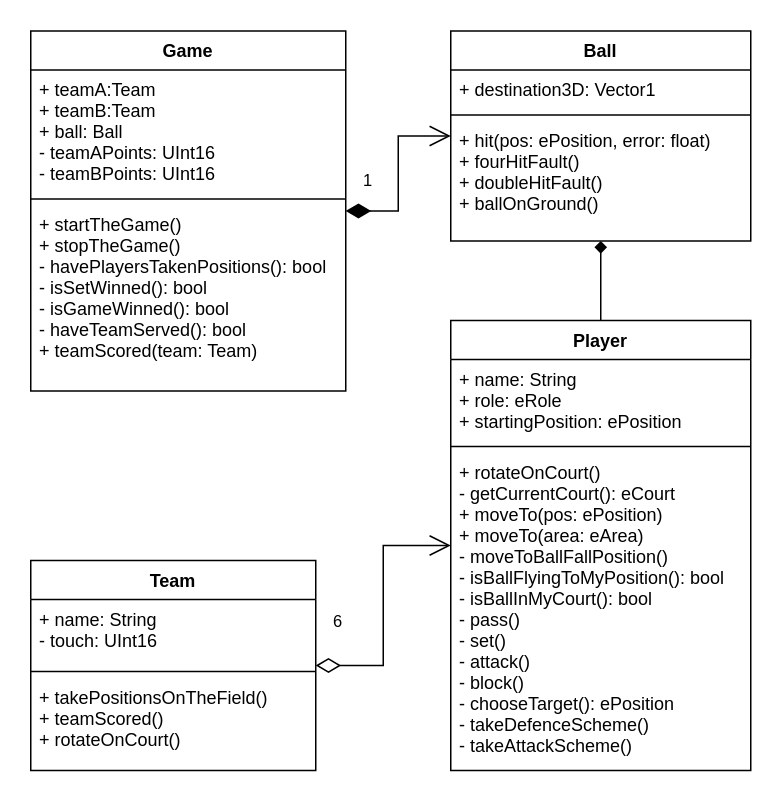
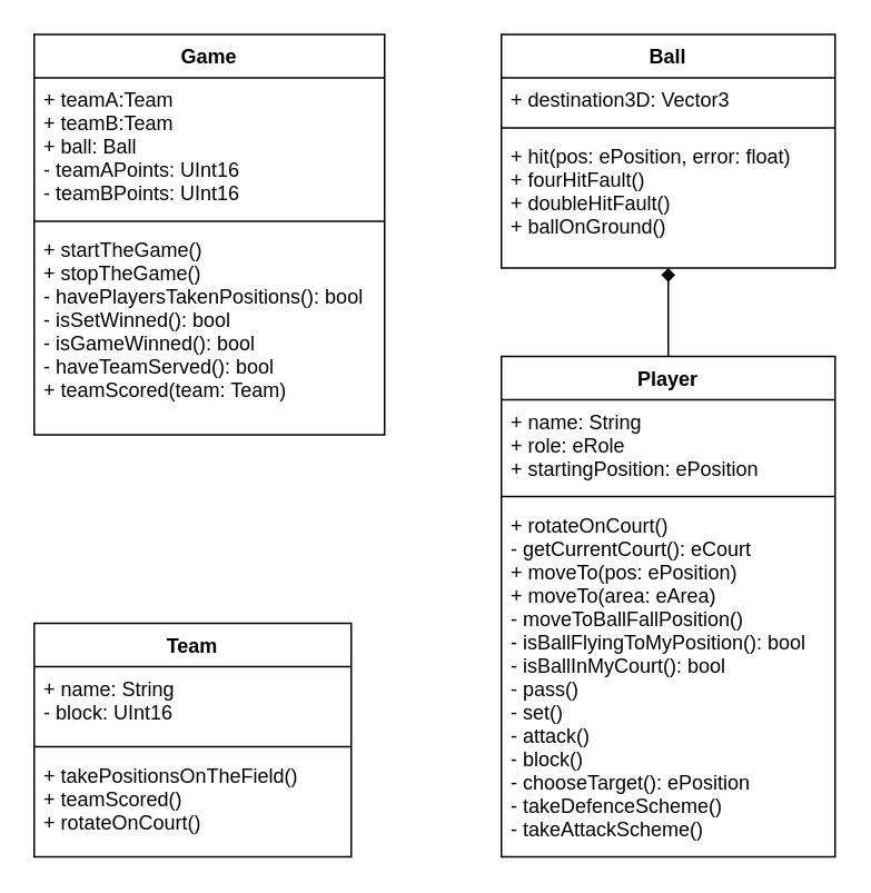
  <mxCell id="0" />
  <mxCell id="1" parent="0" />
  <mxCell id="2" value="Game" style="swimlane;fontStyle=1;align=center;verticalAlign=top;childLayout=stackLayout;horizontal=1;startSize=26;horizontalStack=0;resizeParent=1;resizeParentMax=0;resizeLast=0;collapsible=1;marginBottom=0;" vertex="1" parent="1"><mxGeometry x="20" y="20" width="210" height="240" as="geometry" /></mxCell>
  <mxCell id="3" value="+ teamA:Team&#10;+ teamB:Team&#10;+ ball: Ball&#10;- teamAPoints: UInt16&#10;- teamBPoints: UInt16" style="text;strokeColor=none;fillColor=none;align=left;verticalAlign=top;spacingLeft=4;spacingRight=4;overflow=hidden;rotatable=0;points=[[0,0.5],[1,0.5]];portConstraint=eastwest;" vertex="1" parent="2"><mxGeometry y="26" width="210" height="82" as="geometry" /></mxCell>
  <mxCell id="4" value="" style="line;strokeWidth=1;fillColor=none;align=left;verticalAlign=middle;spacingTop=-1;spacingLeft=3;spacingRight=3;rotatable=0;labelPosition=right;points=[];portConstraint=eastwest;" vertex="1" parent="2"><mxGeometry y="108" width="210" height="8" as="geometry" /></mxCell>
  <mxCell id="5" value="+ startTheGame()&#10;+ stopTheGame()&#10;- havePlayersTakenPositions(): bool&#10;- isSetWinned(): bool&#10;- isGameWinned(): bool&#10;- haveTeamServed(): bool&#10;+ teamScored(team: Team)" style="text;strokeColor=none;fillColor=none;align=left;verticalAlign=top;spacingLeft=4;spacingRight=4;overflow=hidden;rotatable=0;points=[[0,0.5],[1,0.5]];portConstraint=eastwest;" vertex="1" parent="2"><mxGeometry y="116" width="210" height="124" as="geometry" /></mxCell>
  <mxCell id="6" value="Team" style="swimlane;fontStyle=1;align=center;verticalAlign=top;childLayout=stackLayout;horizontal=1;startSize=26;horizontalStack=0;resizeParent=1;resizeParentMax=0;resizeLast=0;collapsible=1;marginBottom=0;" vertex="1" parent="1"><mxGeometry x="20" y="373" width="190" height="140" as="geometry" /></mxCell>
- <mxCell id="7" value="+ name: String&#10;- touch: UInt16" style="text;strokeColor=none;fillColor=none;align=left;verticalAlign=top;spacingLeft=4;spacingRight=4;overflow=hidden;rotatable=0;points=[[0,0.5],[1,0.5]];portConstraint=eastwest;" vertex="1" parent="6"><mxGeometry y="26" width="190" height="44" as="geometry" /></mxCell>
+ <mxCell id="7" value="+ name: String&#10;- block: UInt16" style="text;strokeColor=none;fillColor=none;align=left;verticalAlign=top;spacingLeft=4;spacingRight=4;overflow=hidden;rotatable=0;points=[[0,0.5],[1,0.5]];portConstraint=eastwest;" vertex="1" parent="6"><mxGeometry y="26" width="190" height="44" as="geometry" /></mxCell>
  <mxCell id="8" value="" style="line;strokeWidth=1;fillColor=none;align=left;verticalAlign=middle;spacingTop=-1;spacingLeft=3;spacingRight=3;rotatable=0;labelPosition=right;points=[];portConstraint=eastwest;" vertex="1" parent="6"><mxGeometry y="70" width="190" height="8" as="geometry" /></mxCell>
  <mxCell id="9" value="+ takePositionsOnTheField()&#10;+ teamScored()&#10;+ rotateOnCourt()" style="text;strokeColor=none;fillColor=none;align=left;verticalAlign=top;spacingLeft=4;spacingRight=4;overflow=hidden;rotatable=0;points=[[0,0.5],[1,0.5]];portConstraint=eastwest;" vertex="1" parent="6"><mxGeometry y="78" width="190" height="62" as="geometry" /></mxCell>
  <mxCell id="10" value="Player" style="swimlane;fontStyle=1;align=center;verticalAlign=top;childLayout=stackLayout;horizontal=1;startSize=26;horizontalStack=0;resizeParent=1;resizeParentMax=0;resizeLast=0;collapsible=1;marginBottom=0;" vertex="1" parent="1"><mxGeometry x="300" y="213" width="200" height="300" as="geometry" /></mxCell>
  <mxCell id="11" value="+ name: String&#10;+ role: eRole&#10;+ startingPosition: ePosition" style="text;strokeColor=none;fillColor=none;align=left;verticalAlign=top;spacingLeft=4;spacingRight=4;overflow=hidden;rotatable=0;points=[[0,0.5],[1,0.5]];portConstraint=eastwest;" vertex="1" parent="10"><mxGeometry y="26" width="200" height="54" as="geometry" /></mxCell>
  <mxCell id="12" value="" style="line;strokeWidth=1;fillColor=none;align=left;verticalAlign=middle;spacingTop=-1;spacingLeft=3;spacingRight=3;rotatable=0;labelPosition=right;points=[];portConstraint=eastwest;" vertex="1" parent="10"><mxGeometry y="80" width="200" height="8" as="geometry" /></mxCell>
  <mxCell id="13" value="+ rotateOnCourt()&#10;- getCurrentCourt(): eCourt&#10;+ moveTo(pos: ePosition)&#10;+ moveTo(area: eArea)&#10;- moveToBallFallPosition()&#10;- isBallFlyingToMyPosition(): bool&#10;- isBallInMyCourt(): bool&#10;- pass()&#10;- set()&#10;- attack()&#10;- block()&#10;- chooseTarget(): ePosition&#10;- takeDefenceScheme()&#10;- takeAttackScheme()" style="text;strokeColor=none;fillColor=none;align=left;verticalAlign=top;spacingLeft=4;spacingRight=4;overflow=hidden;rotatable=0;points=[[0,0.5],[1,0.5]];portConstraint=eastwest;" vertex="1" parent="10"><mxGeometry y="88" width="200" height="212" as="geometry" /></mxCell>
  <mxCell id="14" value="Ball" style="swimlane;fontStyle=1;align=center;verticalAlign=top;childLayout=stackLayout;horizontal=1;startSize=26;horizontalStack=0;resizeParent=1;resizeParentMax=0;resizeLast=0;collapsible=1;marginBottom=0;" vertex="1" parent="1"><mxGeometry x="300" y="20" width="200" height="140" as="geometry" /></mxCell>
- <mxCell id="15" value="+ destination3D: Vector1" style="text;strokeColor=none;fillColor=none;align=left;verticalAlign=top;spacingLeft=4;spacingRight=4;overflow=hidden;rotatable=0;points=[[0,0.5],[1,0.5]];portConstraint=eastwest;" vertex="1" parent="14"><mxGeometry y="26" width="200" height="26" as="geometry" /></mxCell>
+ <mxCell id="15" value="+ destination3D: Vector3" style="text;strokeColor=none;fillColor=none;align=left;verticalAlign=top;spacingLeft=4;spacingRight=4;overflow=hidden;rotatable=0;points=[[0,0.5],[1,0.5]];portConstraint=eastwest;" vertex="1" parent="14"><mxGeometry y="26" width="200" height="26" as="geometry" /></mxCell>
  <mxCell id="16" value="" style="line;strokeWidth=1;fillColor=none;align=left;verticalAlign=middle;spacingTop=-1;spacingLeft=3;spacingRight=3;rotatable=0;labelPosition=right;points=[];portConstraint=eastwest;" vertex="1" parent="14"><mxGeometry y="52" width="200" height="8" as="geometry" /></mxCell>
  <mxCell id="17" value="+ hit(pos: ePosition, error: float)&#10;+ fourHitFault()&#10;+ doubleHitFault()&#10;+ ballOnGround()" style="text;strokeColor=none;fillColor=none;align=left;verticalAlign=top;spacingLeft=4;spacingRight=4;overflow=hidden;rotatable=0;points=[[0,0.5],[1,0.5]];portConstraint=eastwest;" vertex="1" parent="14"><mxGeometry y="60" width="200" height="80" as="geometry" /></mxCell>
- <mxCell id="18" value="6" style="endArrow=open;html=1;endSize=12;startArrow=diamondThin;startSize=14;startFill=0;edgeStyle=orthogonalEdgeStyle;align=left;verticalAlign=bottom;rounded=0;" edge="1" parent="1" source="6" target="10"><mxGeometry x="-0.239" y="35" relative="1" as="geometry"><mxPoint x="70" y="599" as="sourcePoint" /><mxPoint x="230" y="599" as="targetPoint" /><mxPoint as="offset" /></mxGeometry></mxCell>
- <mxCell id="19" value="1" style="endArrow=open;html=1;endSize=12;startArrow=diamondThin;startSize=14;startFill=1;edgeStyle=orthogonalEdgeStyle;align=left;verticalAlign=bottom;rounded=0;" edge="1" parent="1" source="2" target="14"><mxGeometry x="-0.233" y="25" relative="1" as="geometry"><mxPoint x="70" y="729" as="sourcePoint" /><mxPoint x="230" y="729" as="targetPoint" /><mxPoint as="offset" /></mxGeometry></mxCell>
  <mxCell id="20" value="" style="endArrow=diamond;endFill=1;html=1;edgeStyle=orthogonalEdgeStyle;align=left;verticalAlign=top;rounded=0;" edge="1" parent="1" source="10" target="14"><mxGeometry x="-1" relative="1" as="geometry"><mxPoint x="60" y="449" as="sourcePoint" /><mxPoint x="220" y="449" as="targetPoint" /></mxGeometry></mxCell>
  <mxCell id="21" value="" style="resizable=0;html=1;align=left;verticalAlign=bottom;labelBackgroundColor=#ffffff;fontSize=10;" connectable="0" vertex="1" parent="20"><mxGeometry x="-1" relative="1" as="geometry" /></mxCell>
